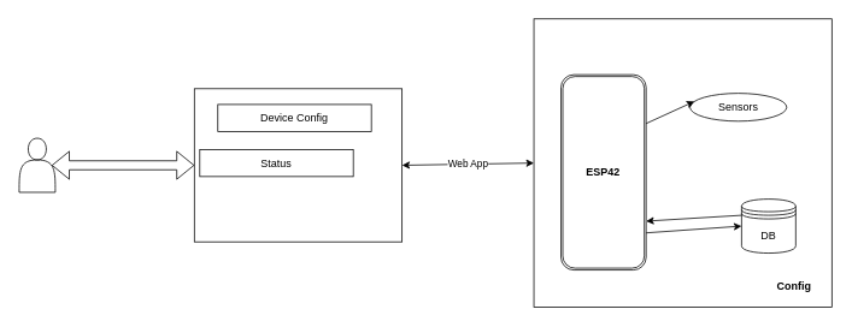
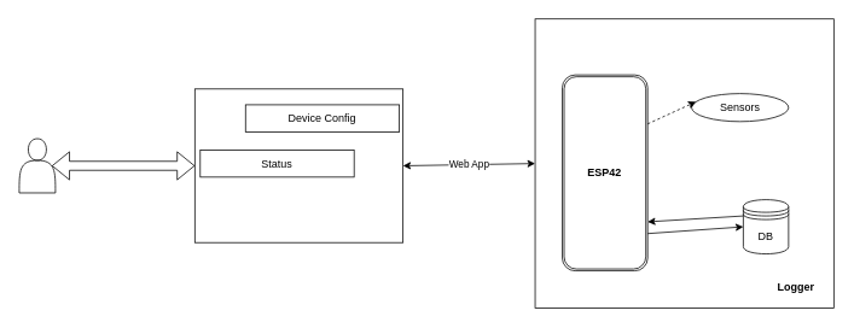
  <mxCell id="0" />
  <mxCell id="1" parent="0" />
  <mxCell id="2" value="" style="rounded=0;whiteSpace=wrap;html=1;" parent="1" vertex="1"><mxGeometry x="214" y="98" width="230" height="170" as="geometry" /></mxCell>
  <mxCell id="3" value="" style="group" parent="1" vertex="1" connectable="0"><mxGeometry x="590" y="20.5" width="330" height="320" as="geometry" /></mxCell>
  <mxCell id="4" value="" style="rounded=0;whiteSpace=wrap;html=1;fillColor=none;" parent="3" vertex="1"><mxGeometry width="330" height="320" as="geometry" /></mxCell>
- <mxCell id="5" value="Config" style="text;html=1;strokeColor=none;fillColor=none;align=center;verticalAlign=middle;whiteSpace=wrap;rounded=0;fontStyle=1" parent="3" vertex="1"><mxGeometry x="250" y="278.71" width="76.8" height="35.56" as="geometry" /></mxCell>
+ <mxCell id="5" value="Logger" style="text;html=1;strokeColor=none;fillColor=none;align=center;verticalAlign=middle;whiteSpace=wrap;rounded=0;fontStyle=1" parent="3" vertex="1"><mxGeometry x="250" y="278.71" width="76.8" height="35.56" as="geometry" /></mxCell>
  <mxCell id="6" value="&lt;b&gt;ESP42&lt;/b&gt;" style="shape=ext;double=1;rounded=1;whiteSpace=wrap;html=1;" parent="3" vertex="1"><mxGeometry x="30.004" y="61.935" width="94.286" height="216.774" as="geometry" /></mxCell>
  <mxCell id="7" value="Sensors" style="ellipse;whiteSpace=wrap;html=1;" parent="3" vertex="1"><mxGeometry x="172.86" y="82.58" width="107.14" height="30.97" as="geometry" /></mxCell>
- <mxCell id="8" value="" style="endArrow=classic;html=1;exitX=1;exitY=0.25;exitDx=0;exitDy=0;entryX=0;entryY=0.25;entryDx=0;entryDy=0;" parent="3" source="6" target="7" edge="1"><mxGeometry width="50" height="50" relative="1" as="geometry"><mxPoint x="133.571" y="123.871" as="sourcePoint" /><mxPoint x="227.857" y="116.645" as="targetPoint" /></mxGeometry></mxCell>
- <mxCell id="9" value="DB" style="shape=datastore;whiteSpace=wrap;html=1;" parent="3" vertex="1"><mxGeometry x="230" y="200" width="60" height="60" as="geometry" /></mxCell>
+ <mxCell id="8" value="" style="endArrow=classic;html=1;exitX=1;exitY=0.25;exitDx=0;exitDy=0;entryX=0;entryY=0.25;entryDx=0;entryDy=0;dashed=1;" parent="3" source="6" target="7" edge="1"><mxGeometry width="50" height="50" relative="1" as="geometry"><mxPoint x="133.571" y="123.871" as="sourcePoint" /><mxPoint x="227.857" y="116.645" as="targetPoint" /></mxGeometry></mxCell>
+ <mxCell id="9" value="DB" style="shape=datastore;whiteSpace=wrap;html=1;" parent="3" vertex="1"><mxGeometry x="230" y="200" width="50" height="60" as="geometry" /></mxCell>
  <mxCell id="10" value="" style="endArrow=classic;html=1;exitX=1;exitY=0.81;exitDx=0;exitDy=0;entryX=0;entryY=0.5;entryDx=0;entryDy=0;exitPerimeter=0;" parent="3" source="6" target="9" edge="1"><mxGeometry width="50" height="50" relative="1" as="geometry"><mxPoint x="120.0" y="180" as="sourcePoint" /><mxPoint x="230" y="180" as="targetPoint" /></mxGeometry></mxCell>
  <mxCell id="11" value="" style="endArrow=classic;html=1;exitX=0;exitY=0.3;exitDx=0;exitDy=0;entryX=1;entryY=0.75;entryDx=0;entryDy=0;" parent="3" source="9" target="6" edge="1"><mxGeometry width="50" height="50" relative="1" as="geometry"><mxPoint x="90.0" y="220" as="sourcePoint" /><mxPoint x="60" y="280" as="targetPoint" /></mxGeometry></mxCell>
  <mxCell id="12" value="" style="shape=actor;whiteSpace=wrap;html=1;" parent="1" vertex="1"><mxGeometry x="20" y="153" width="40" height="60" as="geometry" /></mxCell>
- <mxCell id="13" value="Device Config" style="rounded=0;whiteSpace=wrap;html=1;" parent="1" vertex="1"><mxGeometry x="240" y="115.5" width="170" height="30" as="geometry" /></mxCell>
+ <mxCell id="13" value="Device Config" style="rounded=0;whiteSpace=wrap;html=1;" parent="1" vertex="1"><mxGeometry x="270" y="115.5" width="170" height="30" as="geometry" /></mxCell>
  <mxCell id="14" value="Status" style="rounded=0;whiteSpace=wrap;html=1;" parent="1" vertex="1"><mxGeometry x="220" y="165.5" width="170" height="30" as="geometry" /></mxCell>
  <mxCell id="15" value="" style="shape=flexArrow;endArrow=classic;startArrow=classic;html=1;exitX=0.9;exitY=0.5;exitDx=0;exitDy=0;entryX=0;entryY=0.5;entryDx=0;entryDy=0;exitPerimeter=0;" parent="1" source="12" target="2" edge="1"><mxGeometry width="100" height="100" relative="1" as="geometry"><mxPoint x="140" y="183" as="sourcePoint" /><mxPoint x="240" y="83" as="targetPoint" /></mxGeometry></mxCell>
  <mxCell id="16" value="Web App" style="endArrow=classic;startArrow=classic;html=1;exitX=1;exitY=0.5;exitDx=0;exitDy=0;entryX=0;entryY=0.5;entryDx=0;entryDy=0;" parent="1" source="2" target="4" edge="1"><mxGeometry width="50" height="50" relative="1" as="geometry"><mxPoint x="700" y="173" as="sourcePoint" /><mxPoint x="750" y="123" as="targetPoint" /></mxGeometry></mxCell>
